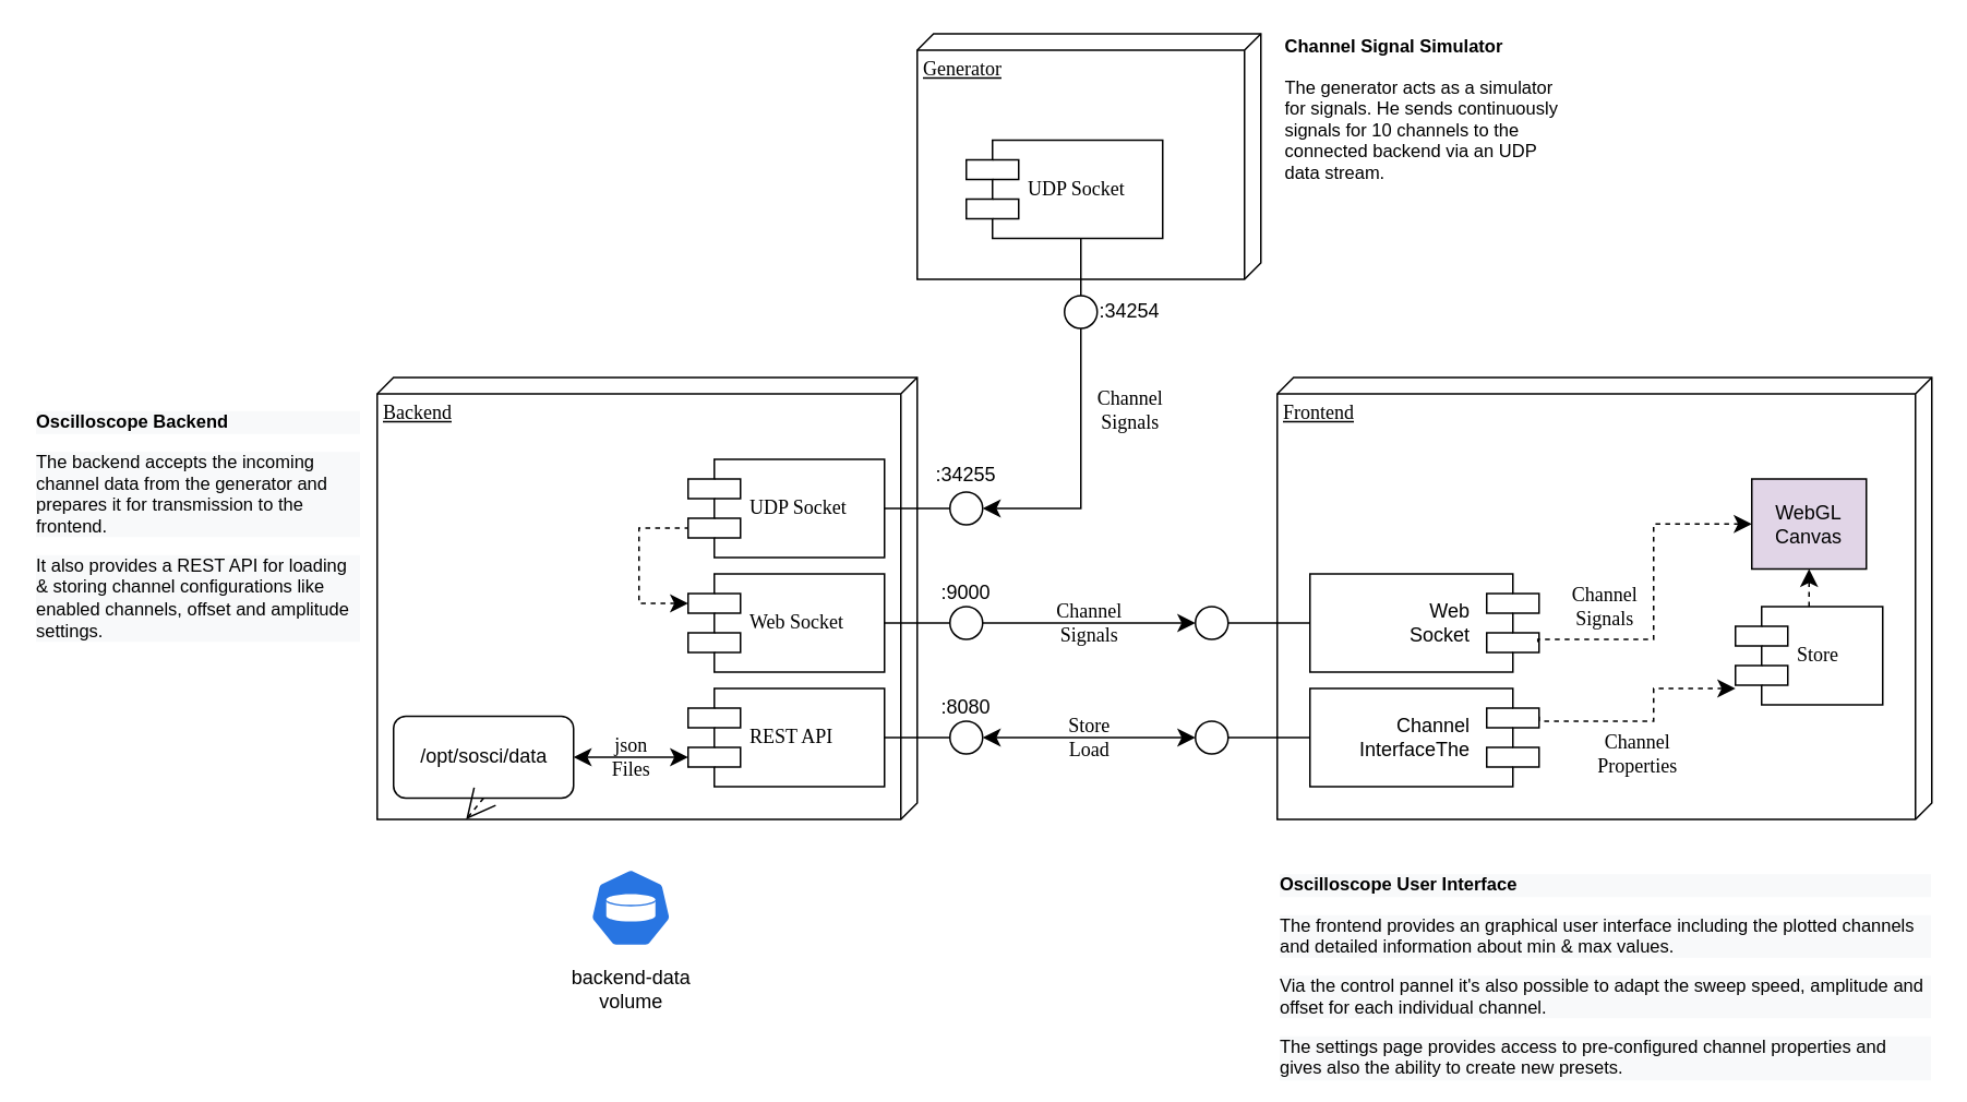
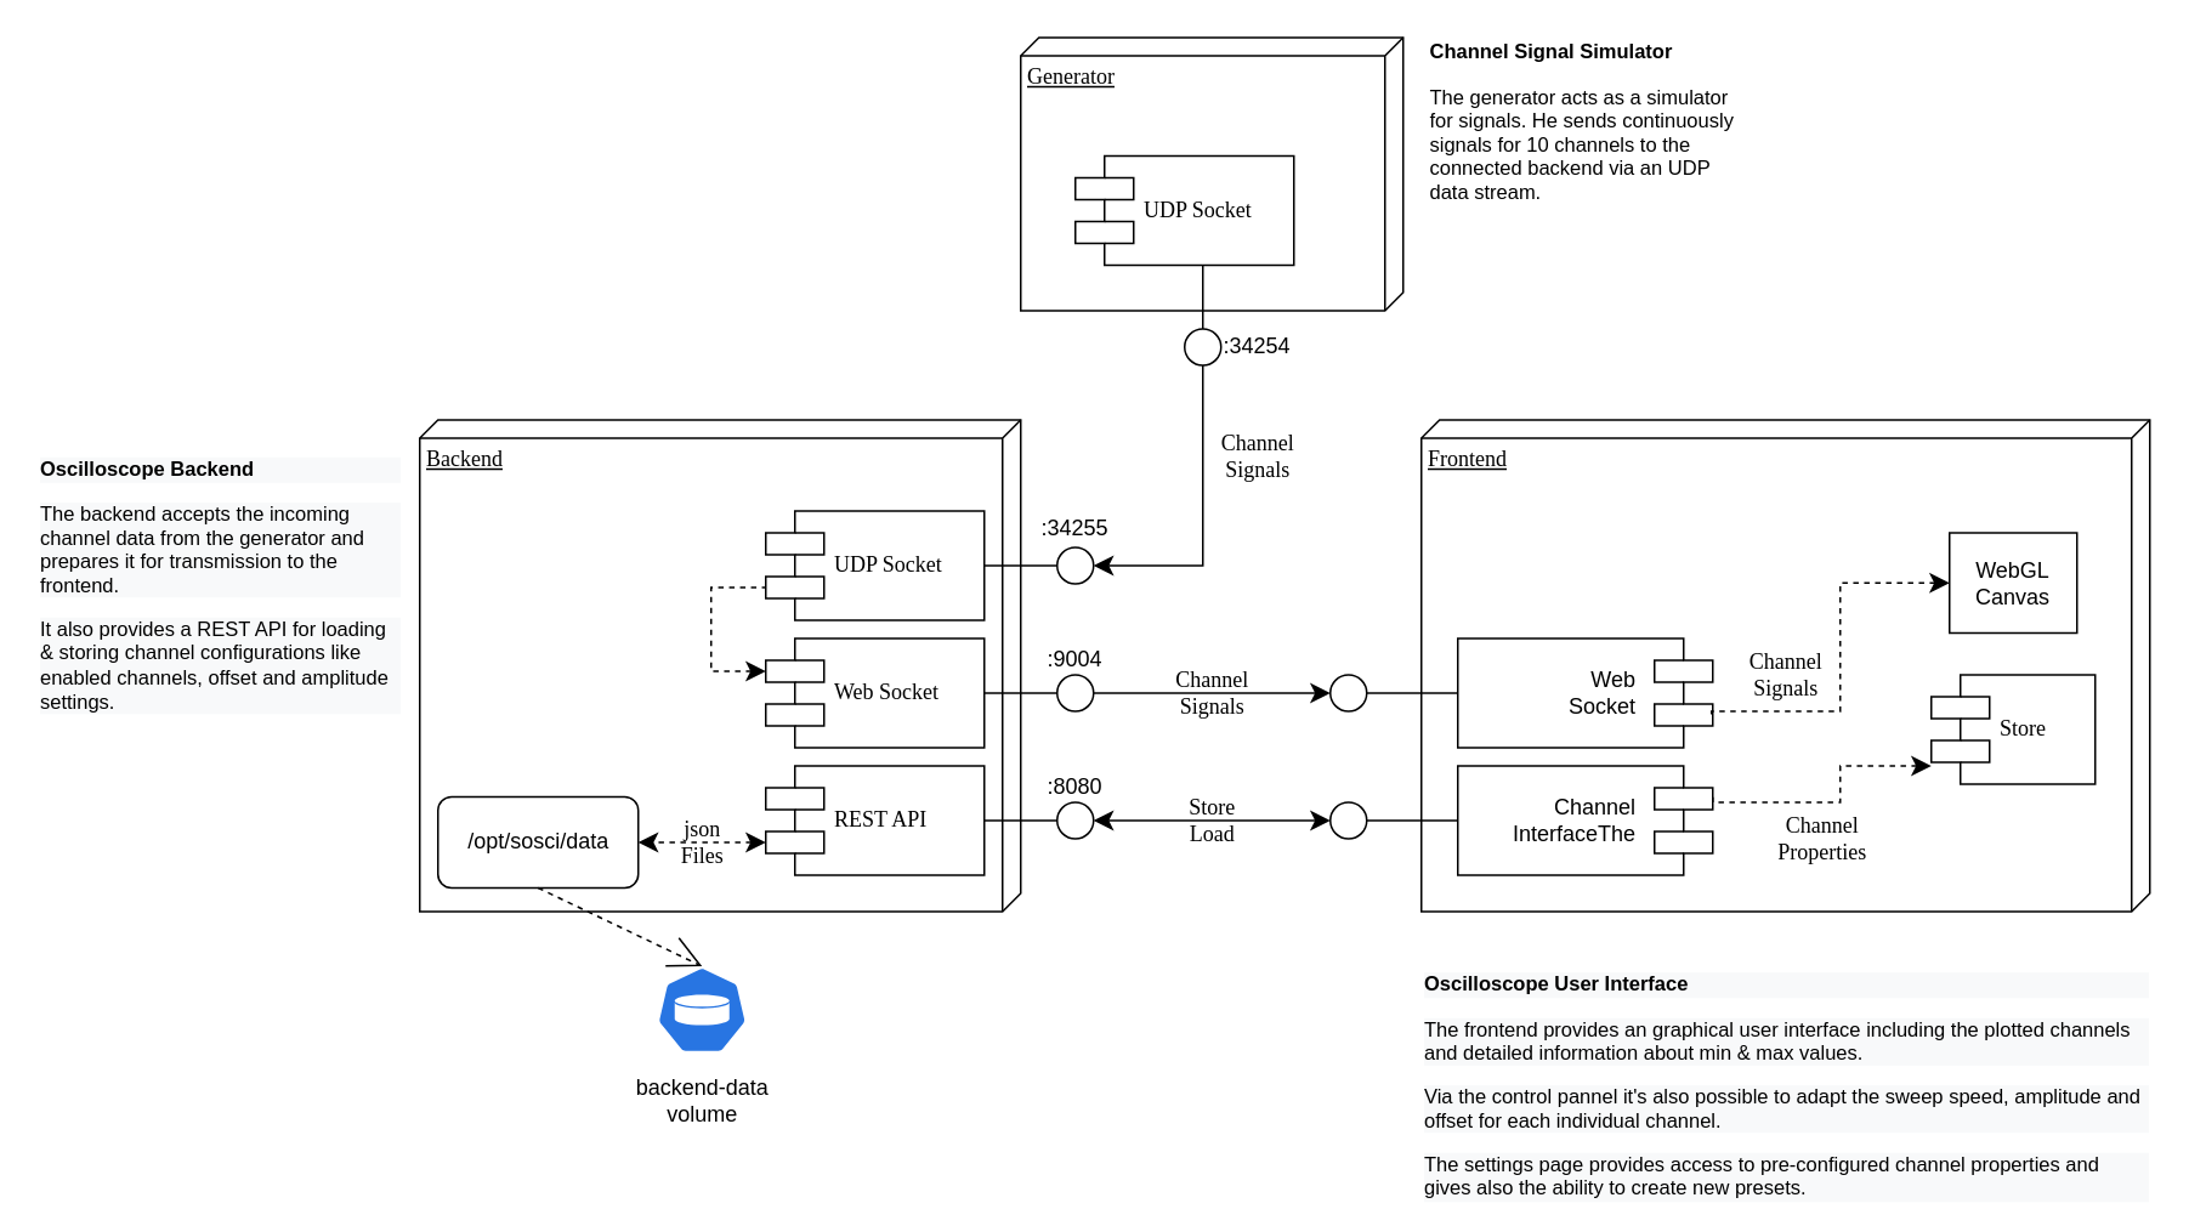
  <mxCell id="0" />
  <mxCell id="1" parent="0" />
  <mxCell id="2" value="Backend" style="verticalAlign=top;align=left;spacingTop=8;spacingLeft=2;spacingRight=12;shape=cube;size=10;direction=south;fontStyle=4;html=1;rounded=0;shadow=0;comic=0;labelBackgroundColor=none;strokeWidth=1;fontFamily=Verdana;fontSize=12" parent="1" vertex="1"><mxGeometry x="230" y="230" width="330" height="270" as="geometry" /></mxCell>
  <mxCell id="3" value="Generator" style="verticalAlign=top;align=left;spacingTop=8;spacingLeft=2;spacingRight=12;shape=cube;size=10;direction=south;fontStyle=4;html=1;rounded=0;shadow=0;comic=0;labelBackgroundColor=none;strokeWidth=1;fontFamily=Verdana;fontSize=12" parent="1" vertex="1"><mxGeometry x="560" y="20" width="210" height="150" as="geometry" /></mxCell>
  <mxCell id="4" value="Frontend" style="verticalAlign=top;align=left;spacingTop=8;spacingLeft=2;spacingRight=12;shape=cube;size=10;direction=south;fontStyle=4;html=1;rounded=0;shadow=0;comic=0;labelBackgroundColor=none;strokeWidth=1;fontFamily=Verdana;fontSize=12" parent="1" vertex="1"><mxGeometry x="780" y="230" width="400" height="270" as="geometry" /></mxCell>
  <mxCell id="5" value="UDP Socket" style="shape=component;align=left;spacingLeft=36;rounded=0;shadow=0;comic=0;labelBackgroundColor=none;strokeWidth=1;fontFamily=Verdana;fontSize=12;html=1;" parent="1" vertex="1"><mxGeometry x="420" y="280" width="120" height="60" as="geometry" /></mxCell>
  <mxCell id="6" value="" style="ellipse;whiteSpace=wrap;html=1;rounded=0;shadow=0;comic=0;labelBackgroundColor=none;strokeWidth=1;fontFamily=Verdana;fontSize=12;align=center;" parent="1" vertex="1"><mxGeometry x="580" y="300" width="20" height="20" as="geometry" /></mxCell>
  <mxCell id="7" value="UDP Socket" style="shape=component;align=left;spacingLeft=36;rounded=0;shadow=0;comic=0;labelBackgroundColor=none;strokeWidth=1;fontFamily=Verdana;fontSize=12;html=1;" parent="1" vertex="1"><mxGeometry x="590" y="85" width="120" height="60" as="geometry" /></mxCell>
  <mxCell id="8" value="" style="ellipse;whiteSpace=wrap;html=1;rounded=0;shadow=0;comic=0;labelBackgroundColor=none;strokeWidth=1;fontFamily=Verdana;fontSize=12;align=center;" parent="1" vertex="1"><mxGeometry x="650" y="180" width="20" height="20" as="geometry" /></mxCell>
  <mxCell id="9" value="Channel&lt;br&gt;Signals" style="edgeStyle=none;rounded=0;html=1;labelBackgroundColor=none;startArrow=none;startFill=0;startSize=8;endArrow=classic;endFill=1;endSize=8;fontFamily=Verdana;fontSize=12;entryX=1;entryY=0.5;entryDx=0;entryDy=0;exitX=0.5;exitY=1;exitDx=0;exitDy=0;" parent="1" source="8" target="6" edge="1"><mxGeometry x="-0.412" y="30" relative="1" as="geometry"><Array as="points"><mxPoint x="660" y="310" /></Array><mxPoint as="offset" /></mxGeometry></mxCell>
  <mxCell id="10" style="edgeStyle=elbowEdgeStyle;rounded=0;html=1;labelBackgroundColor=none;startArrow=none;startFill=0;startSize=8;endArrow=none;endFill=0;endSize=16;fontFamily=Verdana;fontSize=12;" parent="1" source="8" target="7" edge="1"><mxGeometry relative="1" as="geometry" /></mxCell>
  <mxCell id="11" style="edgeStyle=elbowEdgeStyle;rounded=0;html=1;labelBackgroundColor=none;startArrow=none;startFill=0;startSize=8;endArrow=none;endFill=0;endSize=16;fontFamily=Verdana;fontSize=12;" parent="1" source="6" target="5" edge="1"><mxGeometry relative="1" as="geometry" /></mxCell>
  <mxCell id="12" value="Store&lt;br&gt;Load" style="edgeStyle=orthogonalEdgeStyle;rounded=0;html=1;labelBackgroundColor=none;startArrow=classic;startFill=1;startSize=8;endArrow=classic;endFill=1;endSize=8;fontFamily=Verdana;fontSize=12;entryX=1;entryY=0.5;entryDx=0;entryDy=0;exitX=0;exitY=0.5;exitDx=0;exitDy=0;" parent="1" source="20" target="17" edge="1"><mxGeometry relative="1" as="geometry"><Array as="points"><mxPoint x="730" y="450" /></Array></mxGeometry></mxCell>
  <mxCell id="13" value="Web Socket" style="shape=component;align=left;spacingLeft=36;rounded=0;shadow=0;comic=0;labelBackgroundColor=none;strokeWidth=1;fontFamily=Verdana;fontSize=12;html=1;" parent="1" vertex="1"><mxGeometry x="420" y="350" width="120" height="60" as="geometry" /></mxCell>
  <mxCell id="14" value="" style="ellipse;whiteSpace=wrap;html=1;rounded=0;shadow=0;comic=0;labelBackgroundColor=none;strokeWidth=1;fontFamily=Verdana;fontSize=12;align=center;" parent="1" vertex="1"><mxGeometry x="580" y="370" width="20" height="20" as="geometry" /></mxCell>
  <mxCell id="15" style="edgeStyle=elbowEdgeStyle;rounded=0;html=1;labelBackgroundColor=none;startArrow=none;startFill=0;startSize=8;endArrow=none;endFill=0;endSize=16;fontFamily=Verdana;fontSize=12;" parent="1" source="14" target="13" edge="1"><mxGeometry relative="1" as="geometry" /></mxCell>
  <mxCell id="16" value="REST API" style="shape=component;align=left;spacingLeft=36;rounded=0;shadow=0;comic=0;labelBackgroundColor=none;strokeWidth=1;fontFamily=Verdana;fontSize=12;html=1;" parent="1" vertex="1"><mxGeometry x="420" y="420" width="120" height="60" as="geometry" /></mxCell>
  <mxCell id="17" value="" style="ellipse;whiteSpace=wrap;html=1;rounded=0;shadow=0;comic=0;labelBackgroundColor=none;strokeWidth=1;fontFamily=Verdana;fontSize=12;align=center;" parent="1" vertex="1"><mxGeometry x="580" y="440" width="20" height="20" as="geometry" /></mxCell>
  <mxCell id="18" style="edgeStyle=elbowEdgeStyle;rounded=0;html=1;labelBackgroundColor=none;startArrow=none;startFill=0;startSize=8;endArrow=none;endFill=0;endSize=16;fontFamily=Verdana;fontSize=12;" parent="1" source="17" target="16" edge="1"><mxGeometry relative="1" as="geometry" /></mxCell>
  <mxCell id="19" value="" style="shape=component;align=left;spacingLeft=36;rounded=0;shadow=0;comic=0;labelBackgroundColor=none;strokeWidth=1;fontFamily=Verdana;fontSize=12;html=1;flipV=1;flipH=1;" parent="1" vertex="1"><mxGeometry x="800" y="420" width="140" height="60" as="geometry" /></mxCell>
  <mxCell id="20" value="" style="ellipse;whiteSpace=wrap;html=1;rounded=0;shadow=0;comic=0;labelBackgroundColor=none;strokeWidth=1;fontFamily=Verdana;fontSize=12;align=center;" parent="1" vertex="1"><mxGeometry x="730" y="440" width="20" height="20" as="geometry" /></mxCell>
  <mxCell id="21" style="edgeStyle=elbowEdgeStyle;rounded=0;html=1;labelBackgroundColor=none;startArrow=none;startFill=0;startSize=8;endArrow=none;endFill=0;endSize=16;fontFamily=Verdana;fontSize=12;" parent="1" source="20" target="19" edge="1"><mxGeometry relative="1" as="geometry" /></mxCell>
  <mxCell id="22" value="/opt/sosci/data" style="html=1;rounded=1;" parent="1" vertex="1"><mxGeometry x="240" y="437" width="110" height="50" as="geometry" /></mxCell>
- <mxCell id="23" value="json&lt;br&gt;Files" style="edgeStyle=none;rounded=0;html=1;dashed=0;labelBackgroundColor=none;startArrow=classic;startFill=1;startSize=8;endArrow=classic;endFill=1;endSize=8;fontFamily=Verdana;fontSize=12;entryX=1;entryY=0.5;entryDx=0;entryDy=0;exitX=0;exitY=0.7;exitDx=0;exitDy=0;" parent="1" source="16" target="22" edge="1"><mxGeometry relative="1" as="geometry"><mxPoint x="890" y="320" as="sourcePoint" /><mxPoint x="610" y="320" as="targetPoint" /></mxGeometry></mxCell>
+ <mxCell id="23" value="json&lt;br&gt;Files" style="edgeStyle=none;rounded=0;html=1;dashed=1;labelBackgroundColor=none;startArrow=classic;startFill=1;startSize=8;endArrow=classic;endFill=1;endSize=8;fontFamily=Verdana;fontSize=12;entryX=1;entryY=0.5;entryDx=0;entryDy=0;exitX=0;exitY=0.7;exitDx=0;exitDy=0;" parent="1" source="16" target="22" edge="1"><mxGeometry relative="1" as="geometry"><mxPoint x="890" y="320" as="sourcePoint" /><mxPoint x="610" y="320" as="targetPoint" /></mxGeometry></mxCell>
  <mxCell id="24" value="&lt;br&gt;&lt;br&gt;&lt;br&gt;&lt;br&gt;&lt;br&gt;&lt;br&gt;&lt;br&gt;backend-data&lt;br&gt;volume" style="sketch=0;html=1;dashed=0;whitespace=wrap;fillColor=#2875E2;strokeColor=#ffffff;points=[[0.005,0.63,0],[0.1,0.2,0],[0.9,0.2,0],[0.5,0,0],[0.995,0.63,0],[0.72,0.99,0],[0.5,1,0],[0.28,0.99,0]];shape=mxgraph.kubernetes.icon;prIcon=vol" parent="1" vertex="1"><mxGeometry x="360" y="530" width="50" height="48" as="geometry" /></mxCell>
- <mxCell id="25" style="edgeStyle=none;rounded=0;html=1;dashed=1;labelBackgroundColor=none;startArrow=none;startFill=0;startSize=8;endArrow=open;endFill=0;endSize=16;fontFamily=Verdana;fontSize=12;exitX=0.5;exitY=1;exitDx=0;exitDy=0;" parent="1" source="22" target="2" edge="1"><mxGeometry relative="1" as="geometry"><mxPoint x="410" y="472" as="sourcePoint" /><mxPoint x="350" y="472" as="targetPoint" /></mxGeometry></mxCell>
+ <mxCell id="25" style="edgeStyle=none;rounded=0;html=1;dashed=1;labelBackgroundColor=none;startArrow=none;startFill=0;startSize=8;endArrow=open;endFill=0;endSize=16;fontFamily=Verdana;fontSize=12;entryX=0.5;entryY=0;entryDx=0;entryDy=0;exitX=0.5;exitY=1;exitDx=0;exitDy=0;entryPerimeter=0;" parent="1" source="22" target="24" edge="1"><mxGeometry relative="1" as="geometry"><mxPoint x="410" y="472" as="sourcePoint" /><mxPoint x="350" y="472" as="targetPoint" /></mxGeometry></mxCell>
  <mxCell id="26" value="" style="shape=component;align=left;spacingLeft=36;rounded=0;shadow=0;comic=0;labelBackgroundColor=none;strokeWidth=1;fontFamily=Verdana;fontSize=12;html=1;flipV=1;flipH=1;" parent="1" vertex="1"><mxGeometry x="800" y="350" width="140" height="60" as="geometry" /></mxCell>
  <mxCell id="27" value="" style="ellipse;whiteSpace=wrap;html=1;rounded=0;shadow=0;comic=0;labelBackgroundColor=none;strokeWidth=1;fontFamily=Verdana;fontSize=12;align=center;" parent="1" vertex="1"><mxGeometry x="730" y="370" width="20" height="20" as="geometry" /></mxCell>
  <mxCell id="28" style="edgeStyle=elbowEdgeStyle;rounded=0;html=1;labelBackgroundColor=none;startArrow=none;startFill=0;startSize=8;endArrow=none;endFill=0;endSize=16;fontFamily=Verdana;fontSize=12;" parent="1" source="27" target="26" edge="1"><mxGeometry relative="1" as="geometry" /></mxCell>
  <mxCell id="29" value="Web Socket" style="text;html=1;strokeColor=none;fillColor=none;align=right;verticalAlign=middle;whiteSpace=wrap;rounded=0;" parent="1" vertex="1"><mxGeometry x="840" y="365" width="60" height="30" as="geometry" /></mxCell>
  <mxCell id="30" value="Channel&lt;br&gt;InterfaceThe" style="text;html=1;strokeColor=none;fillColor=none;align=right;verticalAlign=middle;whiteSpace=wrap;rounded=0;" parent="1" vertex="1"><mxGeometry x="840" y="435" width="60" height="30" as="geometry" /></mxCell>
  <mxCell id="31" value="Channel&lt;br&gt;Signals" style="edgeStyle=orthogonalEdgeStyle;rounded=0;html=1;labelBackgroundColor=none;startArrow=classic;startFill=1;startSize=8;endArrow=none;endFill=0;endSize=8;fontFamily=Verdana;fontSize=12;entryX=1;entryY=0.5;entryDx=0;entryDy=0;exitX=0;exitY=0.5;exitDx=0;exitDy=0;" parent="1" source="27" target="14" edge="1"><mxGeometry relative="1" as="geometry"><Array as="points" /><mxPoint x="730" y="575" as="sourcePoint" /><mxPoint x="610" y="460" as="targetPoint" /></mxGeometry></mxCell>
  <mxCell id="32" style="edgeStyle=orthogonalEdgeStyle;rounded=0;html=1;labelBackgroundColor=none;startArrow=classic;startFill=1;startSize=8;endArrow=none;endFill=0;endSize=8;fontFamily=Verdana;fontSize=12;entryX=0;entryY=0.7;entryDx=0;entryDy=0;exitX=0;exitY=0.3;exitDx=0;exitDy=0;dashed=1;" parent="1" source="13" target="5" edge="1"><mxGeometry relative="1" as="geometry"><Array as="points"><mxPoint x="390" y="368" /><mxPoint x="390" y="322" /></Array><mxPoint x="740" y="390" as="sourcePoint" /><mxPoint x="610" y="390" as="targetPoint" /></mxGeometry></mxCell>
  <mxCell id="33" value=":34254" style="text;html=1;strokeColor=none;fillColor=none;align=center;verticalAlign=middle;whiteSpace=wrap;rounded=0;" parent="1" vertex="1"><mxGeometry x="660" y="175" width="60" height="30" as="geometry" /></mxCell>
  <mxCell id="34" value=":34255" style="text;html=1;strokeColor=none;fillColor=none;align=center;verticalAlign=middle;whiteSpace=wrap;rounded=0;" parent="1" vertex="1"><mxGeometry x="560" y="275" width="60" height="30" as="geometry" /></mxCell>
- <mxCell id="35" value=":9000" style="text;html=1;strokeColor=none;fillColor=none;align=center;verticalAlign=middle;whiteSpace=wrap;rounded=0;" parent="1" vertex="1"><mxGeometry x="560" y="347" width="60" height="30" as="geometry" /></mxCell>
+ <mxCell id="35" value=":9004" style="text;html=1;strokeColor=none;fillColor=none;align=center;verticalAlign=middle;whiteSpace=wrap;rounded=0;" parent="1" vertex="1"><mxGeometry x="560" y="347" width="60" height="30" as="geometry" /></mxCell>
  <mxCell id="36" value=":8080" style="text;html=1;strokeColor=none;fillColor=none;align=center;verticalAlign=middle;whiteSpace=wrap;rounded=0;" parent="1" vertex="1"><mxGeometry x="560" y="417" width="60" height="30" as="geometry" /></mxCell>
  <mxCell id="37" value="Channel&lt;br&gt;Properties" style="edgeStyle=orthogonalEdgeStyle;rounded=0;html=1;labelBackgroundColor=none;startArrow=classic;startFill=1;startSize=8;endArrow=none;endFill=0;endSize=8;fontFamily=Verdana;fontSize=12;entryX=1;entryY=0.25;entryDx=0;entryDy=0;dashed=1;" parent="1" source="38" target="19" edge="1"><mxGeometry x="0.242" y="22" relative="1" as="geometry"><Array as="points"><mxPoint x="1010" y="420" /><mxPoint x="1010" y="440" /><mxPoint x="940" y="440" /></Array><mxPoint x="940" y="400" as="sourcePoint" /><mxPoint x="430" y="332" as="targetPoint" /><mxPoint x="10" y="-2" as="offset" /></mxGeometry></mxCell>
  <mxCell id="38" value="Store" style="shape=component;align=left;spacingLeft=36;rounded=0;shadow=0;comic=0;labelBackgroundColor=none;strokeWidth=1;fontFamily=Verdana;fontSize=12;html=1;" parent="1" vertex="1"><mxGeometry x="1060" y="370" width="90" height="60" as="geometry" /></mxCell>
  <mxCell id="39" value="Channel&lt;br&gt;Signals" style="edgeStyle=orthogonalEdgeStyle;rounded=0;html=1;labelBackgroundColor=none;startArrow=classic;startFill=1;startSize=8;endArrow=none;endFill=0;endSize=8;fontFamily=Verdana;fontSize=12;entryX=0.005;entryY=0.3;entryDx=0;entryDy=0;dashed=1;entryPerimeter=0;exitX=0;exitY=0.5;exitDx=0;exitDy=0;" parent="1" source="40" target="26" edge="1"><mxGeometry x="0.58" y="-20" relative="1" as="geometry"><Array as="points"><mxPoint x="1010" y="320" /><mxPoint x="1010" y="390" /><mxPoint x="939" y="390" /></Array><mxPoint x="1030" y="430.029" as="sourcePoint" /><mxPoint x="950" y="445" as="targetPoint" /><mxPoint as="offset" /></mxGeometry></mxCell>
- <mxCell id="40" value="WebGL&lt;br&gt;Canvas" style="rounded=0;whiteSpace=wrap;html=1;fillColor=#e1d5e7;" parent="1" vertex="1"><mxGeometry x="1070" y="292" width="70" height="55" as="geometry" /></mxCell>
- <mxCell id="41" value="" style="edgeStyle=orthogonalEdgeStyle;rounded=0;html=1;labelBackgroundColor=none;startArrow=none;startFill=0;startSize=8;endArrow=classic;endFill=1;endSize=8;fontFamily=Verdana;fontSize=12;dashed=1;entryX=0.5;entryY=1;entryDx=0;entryDy=0;" parent="1" source="38" target="40" edge="1"><mxGeometry x="0.241" y="20" relative="1" as="geometry"><Array as="points" /><mxPoint x="1160" y="540" as="sourcePoint" /><mxPoint x="1115" y="340" as="targetPoint" /><mxPoint as="offset" /></mxGeometry></mxCell>
+ <mxCell id="40" value="WebGL&lt;br&gt;Canvas" style="rounded=0;whiteSpace=wrap;html=1;" parent="1" vertex="1"><mxGeometry x="1070" y="292" width="70" height="55" as="geometry" /></mxCell>
  <mxCell id="42" value="&lt;h1 style=&quot;font-size: 11px;&quot;&gt;Channel Signal Simulator&lt;/h1&gt;&lt;p style=&quot;font-size: 11px;&quot;&gt;The generator acts as a simulator for signals. He sends continuously signals for 10 channels to the connected backend via an UDP data stream.&lt;/p&gt;" style="text;html=1;strokeColor=none;fillColor=none;spacing=5;spacingTop=-20;whiteSpace=wrap;overflow=hidden;rounded=0;fontSize=11;" parent="1" vertex="1"><mxGeometry x="780" y="25" width="180" height="140" as="geometry" /></mxCell>
  <mxCell id="43" value="&lt;h1 style=&quot;color: rgb(0, 0, 0); font-family: Helvetica; font-style: normal; font-variant-ligatures: normal; font-variant-caps: normal; letter-spacing: normal; orphans: 2; text-align: left; text-indent: 0px; text-transform: none; widows: 2; word-spacing: 0px; -webkit-text-stroke-width: 0px; background-color: rgb(248, 249, 250); text-decoration-thickness: initial; text-decoration-style: initial; text-decoration-color: initial; font-size: 11px;&quot;&gt;Oscilloscope Backend&lt;/h1&gt;&lt;p style=&quot;color: rgb(0, 0, 0); font-family: Helvetica; font-size: 11px; font-style: normal; font-variant-ligatures: normal; font-variant-caps: normal; font-weight: 400; letter-spacing: normal; orphans: 2; text-align: left; text-indent: 0px; text-transform: none; widows: 2; word-spacing: 0px; -webkit-text-stroke-width: 0px; background-color: rgb(248, 249, 250); text-decoration-thickness: initial; text-decoration-style: initial; text-decoration-color: initial;&quot;&gt;The backend accepts the incoming channel data from the generator and prepares it for transmission to the frontend.&lt;/p&gt;&lt;p style=&quot;color: rgb(0, 0, 0); font-family: Helvetica; font-size: 11px; font-style: normal; font-variant-ligatures: normal; font-variant-caps: normal; font-weight: 400; letter-spacing: normal; orphans: 2; text-align: left; text-indent: 0px; text-transform: none; widows: 2; word-spacing: 0px; -webkit-text-stroke-width: 0px; background-color: rgb(248, 249, 250); text-decoration-thickness: initial; text-decoration-style: initial; text-decoration-color: initial;&quot;&gt;It also provides a REST API for loading &amp;amp; storing channel configurations like enabled channels, offset and amplitude settings.&lt;/p&gt;" style="text;whiteSpace=wrap;html=1;fontSize=11;" parent="1" vertex="1"><mxGeometry x="20" y="237" width="200" height="180" as="geometry" /></mxCell>
  <mxCell id="44" value="&lt;h1 style=&quot;color: rgb(0, 0, 0); font-family: Helvetica; font-style: normal; font-variant-ligatures: normal; font-variant-caps: normal; letter-spacing: normal; orphans: 2; text-align: left; text-indent: 0px; text-transform: none; widows: 2; word-spacing: 0px; -webkit-text-stroke-width: 0px; background-color: rgb(248, 249, 250); text-decoration-thickness: initial; text-decoration-style: initial; text-decoration-color: initial; font-size: 11px;&quot;&gt;Oscilloscope User Interface&lt;/h1&gt;&lt;p style=&quot;color: rgb(0, 0, 0); font-family: Helvetica; font-size: 11px; font-style: normal; font-variant-ligatures: normal; font-variant-caps: normal; font-weight: 400; letter-spacing: normal; orphans: 2; text-align: left; text-indent: 0px; text-transform: none; widows: 2; word-spacing: 0px; -webkit-text-stroke-width: 0px; background-color: rgb(248, 249, 250); text-decoration-thickness: initial; text-decoration-style: initial; text-decoration-color: initial;&quot;&gt;The frontend provides an graphical user interface including the plotted channels and detailed information about min &amp;amp; max values.&lt;/p&gt;&lt;p style=&quot;color: rgb(0, 0, 0); font-family: Helvetica; font-size: 11px; font-style: normal; font-variant-ligatures: normal; font-variant-caps: normal; font-weight: 400; letter-spacing: normal; orphans: 2; text-align: left; text-indent: 0px; text-transform: none; widows: 2; word-spacing: 0px; -webkit-text-stroke-width: 0px; background-color: rgb(248, 249, 250); text-decoration-thickness: initial; text-decoration-style: initial; text-decoration-color: initial;&quot;&gt;Via the control pannel it's also possible to adapt the sweep speed, amplitude and offset for each individual channel.&lt;/p&gt;&lt;p style=&quot;color: rgb(0, 0, 0); font-family: Helvetica; font-size: 11px; font-style: normal; font-variant-ligatures: normal; font-variant-caps: normal; font-weight: 400; letter-spacing: normal; orphans: 2; text-align: left; text-indent: 0px; text-transform: none; widows: 2; word-spacing: 0px; -webkit-text-stroke-width: 0px; background-color: rgb(248, 249, 250); text-decoration-thickness: initial; text-decoration-style: initial; text-decoration-color: initial;&quot;&gt;The settings page provides access to pre-configured channel properties and gives also the ability to create new presets.&lt;/p&gt;" style="text;whiteSpace=wrap;html=1;fontSize=11;" parent="1" vertex="1"><mxGeometry x="780" y="520" width="400" height="80" as="geometry" /></mxCell>
